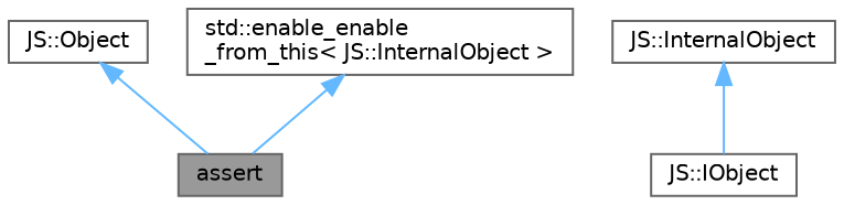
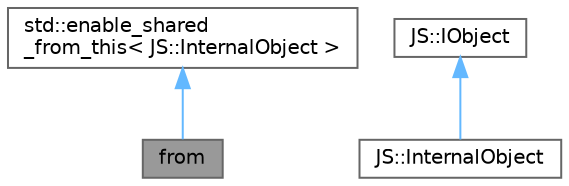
  digraph {
    fontname="DejaVu Sans"
    node [color=gray40 fillcolor=white fontname="DejaVu Sans" fontsize=10 shape=box style=filled]
    edge [color=steelblue1 dir=back fontname="DejaVu Sans" fontsize=10 labelfontname=Helvetica labelfontsize=10 style=solid]
-   n1 [fillcolor=grey60 fontcolor=black height=0.2 label=assert width=0.4]
-   n2 [height=0.2 label="JS::Object" width=0.4]
+   n1 [fillcolor=grey60 fontcolor=black height=0.2 label=from width=0.4]
    n3 [height=0.2 label="JS::InternalObject" width=0.4]
    n4 [height=0.2 label="JS::IObject" width=0.4]
-   n5 [height=0.2 label="std::enable_enable\l_from_this\< JS::InternalObject \>" width=0.4]
-   n2 -> n1
-   n3 -> n4
+   n5 [height=0.2 label="std::enable_shared\l_from_this\< JS::InternalObject \>" width=0.4]
+   n4 -> n3
    n5 -> n1
  }
